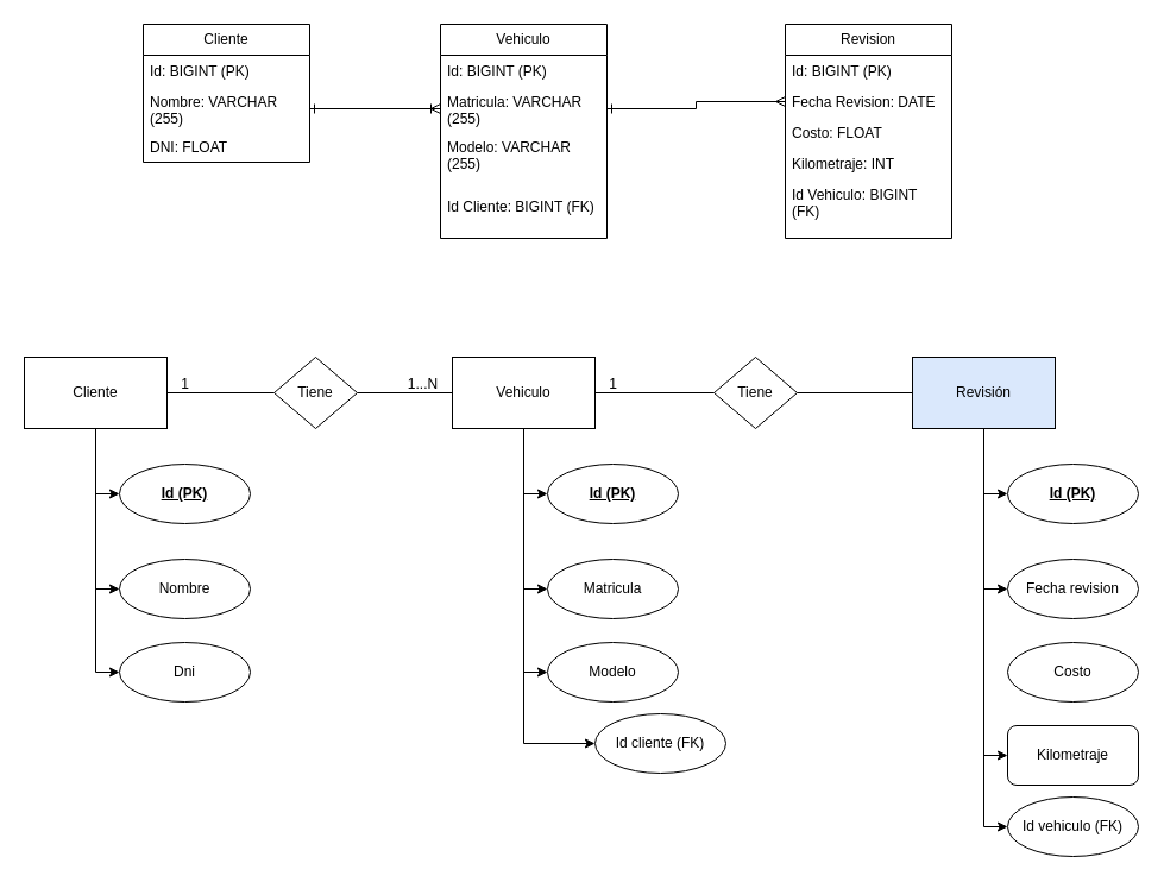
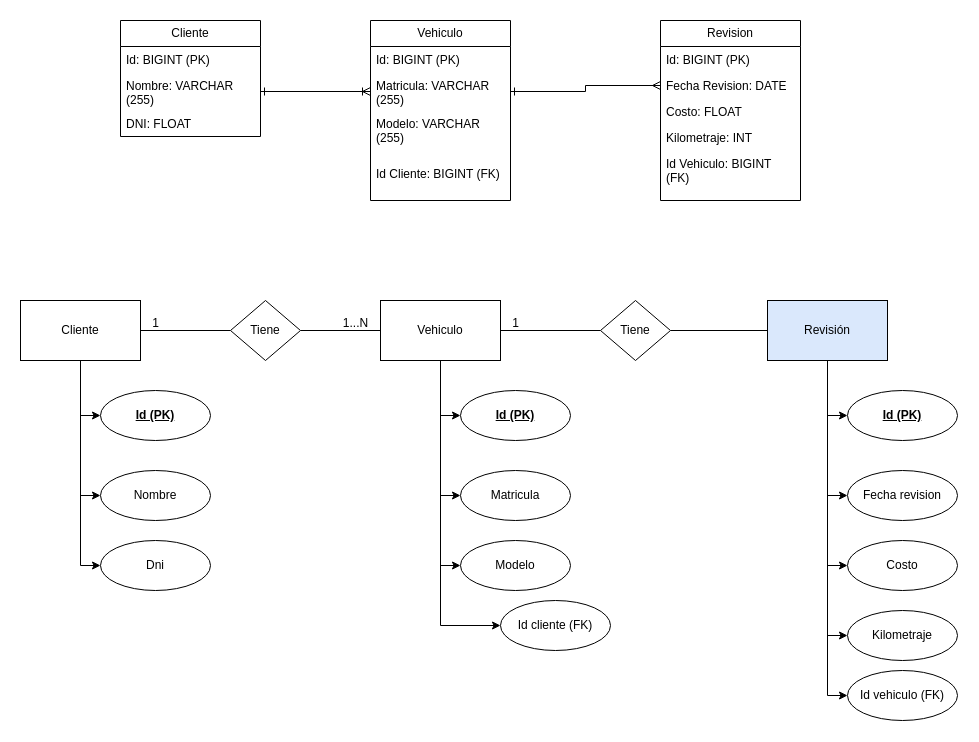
  <mxCell id="0" />
  <mxCell id="1" parent="0" />
  <mxCell id="2" value="Cliente" style="swimlane;fontStyle=0;childLayout=stackLayout;horizontal=1;startSize=26;fillColor=none;horizontalStack=0;resizeParent=1;resizeParentMax=0;resizeLast=0;collapsible=1;marginBottom=0;whiteSpace=wrap;html=1;" vertex="1" parent="1"><mxGeometry x="120" y="20" width="140" height="116" as="geometry" /></mxCell>
  <mxCell id="3" value="Id: BIGINT (PK)" style="text;strokeColor=none;fillColor=none;align=left;verticalAlign=top;spacingLeft=4;spacingRight=4;overflow=hidden;rotatable=0;points=[[0,0.5],[1,0.5]];portConstraint=eastwest;whiteSpace=wrap;html=1;" vertex="1" parent="2"><mxGeometry y="26" width="140" height="26" as="geometry" /></mxCell>
  <mxCell id="4" value="Nombre: VARCHAR (255)" style="text;strokeColor=none;fillColor=none;align=left;verticalAlign=top;spacingLeft=4;spacingRight=4;overflow=hidden;rotatable=0;points=[[0,0.5],[1,0.5]];portConstraint=eastwest;whiteSpace=wrap;html=1;" vertex="1" parent="2"><mxGeometry y="52" width="140" height="38" as="geometry" /></mxCell>
  <mxCell id="5" value="DNI: FLOAT" style="text;strokeColor=none;fillColor=none;align=left;verticalAlign=top;spacingLeft=4;spacingRight=4;overflow=hidden;rotatable=0;points=[[0,0.5],[1,0.5]];portConstraint=eastwest;whiteSpace=wrap;html=1;" vertex="1" parent="2"><mxGeometry y="90" width="140" height="26" as="geometry" /></mxCell>
  <mxCell id="6" value="Vehiculo" style="swimlane;fontStyle=0;childLayout=stackLayout;horizontal=1;startSize=26;fillColor=none;horizontalStack=0;resizeParent=1;resizeParentMax=0;resizeLast=0;collapsible=1;marginBottom=0;whiteSpace=wrap;html=1;" vertex="1" parent="1"><mxGeometry x="370" y="20" width="140" height="180" as="geometry" /></mxCell>
  <mxCell id="7" value="Id: BIGINT (PK)" style="text;strokeColor=none;fillColor=none;align=left;verticalAlign=top;spacingLeft=4;spacingRight=4;overflow=hidden;rotatable=0;points=[[0,0.5],[1,0.5]];portConstraint=eastwest;whiteSpace=wrap;html=1;" vertex="1" parent="6"><mxGeometry y="26" width="140" height="26" as="geometry" /></mxCell>
  <mxCell id="8" value="Matricula: VARCHAR (255)" style="text;strokeColor=none;fillColor=none;align=left;verticalAlign=top;spacingLeft=4;spacingRight=4;overflow=hidden;rotatable=0;points=[[0,0.5],[1,0.5]];portConstraint=eastwest;whiteSpace=wrap;html=1;" vertex="1" parent="6"><mxGeometry y="52" width="140" height="38" as="geometry" /></mxCell>
  <mxCell id="9" value="Modelo: VARCHAR (255)" style="text;strokeColor=none;fillColor=none;align=left;verticalAlign=top;spacingLeft=4;spacingRight=4;overflow=hidden;rotatable=0;points=[[0,0.5],[1,0.5]];portConstraint=eastwest;whiteSpace=wrap;html=1;" vertex="1" parent="6"><mxGeometry y="90" width="140" height="50" as="geometry" /></mxCell>
  <mxCell id="10" value="Id Cliente: BIGINT (FK)" style="text;strokeColor=none;fillColor=none;align=left;verticalAlign=top;spacingLeft=4;spacingRight=4;overflow=hidden;rotatable=0;points=[[0,0.5],[1,0.5]];portConstraint=eastwest;whiteSpace=wrap;html=1;" vertex="1" parent="6"><mxGeometry y="140" width="140" height="40" as="geometry" /></mxCell>
  <mxCell id="11" value="Revision" style="swimlane;fontStyle=0;childLayout=stackLayout;horizontal=1;startSize=26;fillColor=none;horizontalStack=0;resizeParent=1;resizeParentMax=0;resizeLast=0;collapsible=1;marginBottom=0;whiteSpace=wrap;html=1;" vertex="1" parent="1"><mxGeometry x="660" y="20" width="140" height="180" as="geometry" /></mxCell>
  <mxCell id="12" value="Id: BIGINT (PK)" style="text;strokeColor=none;fillColor=none;align=left;verticalAlign=top;spacingLeft=4;spacingRight=4;overflow=hidden;rotatable=0;points=[[0,0.5],[1,0.5]];portConstraint=eastwest;whiteSpace=wrap;html=1;" vertex="1" parent="11"><mxGeometry y="26" width="140" height="26" as="geometry" /></mxCell>
  <mxCell id="13" value="Fecha Revision: DATE" style="text;strokeColor=none;fillColor=none;align=left;verticalAlign=top;spacingLeft=4;spacingRight=4;overflow=hidden;rotatable=0;points=[[0,0.5],[1,0.5]];portConstraint=eastwest;whiteSpace=wrap;html=1;" vertex="1" parent="11"><mxGeometry y="52" width="140" height="26" as="geometry" /></mxCell>
  <mxCell id="14" value="Costo: FLOAT" style="text;strokeColor=none;fillColor=none;align=left;verticalAlign=top;spacingLeft=4;spacingRight=4;overflow=hidden;rotatable=0;points=[[0,0.5],[1,0.5]];portConstraint=eastwest;whiteSpace=wrap;html=1;" vertex="1" parent="11"><mxGeometry y="78" width="140" height="26" as="geometry" /></mxCell>
  <mxCell id="15" value="Kilometraje: INT" style="text;strokeColor=none;fillColor=none;align=left;verticalAlign=top;spacingLeft=4;spacingRight=4;overflow=hidden;rotatable=0;points=[[0,0.5],[1,0.5]];portConstraint=eastwest;whiteSpace=wrap;html=1;" vertex="1" parent="11"><mxGeometry y="104" width="140" height="26" as="geometry" /></mxCell>
  <mxCell id="16" value="Id Vehiculo: BIGINT (FK)" style="text;strokeColor=none;fillColor=none;align=left;verticalAlign=top;spacingLeft=4;spacingRight=4;overflow=hidden;rotatable=0;points=[[0,0.5],[1,0.5]];portConstraint=eastwest;whiteSpace=wrap;html=1;" vertex="1" parent="11"><mxGeometry y="130" width="140" height="50" as="geometry" /></mxCell>
  <mxCell id="17" style="edgeStyle=orthogonalEdgeStyle;rounded=0;orthogonalLoop=1;jettySize=auto;html=1;entryX=0;entryY=0.5;entryDx=0;entryDy=0;endArrow=ERoneToMany;endFill=0;startArrow=ERone;startFill=0;" edge="1" parent="1" source="4" target="8"><mxGeometry relative="1" as="geometry" /></mxCell>
  <mxCell id="18" style="edgeStyle=orthogonalEdgeStyle;rounded=0;orthogonalLoop=1;jettySize=auto;html=1;startArrow=ERone;startFill=0;endArrow=ERmany;endFill=0;" edge="1" parent="1" source="8" target="13"><mxGeometry relative="1" as="geometry" /></mxCell>
  <mxCell id="19" style="edgeStyle=orthogonalEdgeStyle;rounded=0;orthogonalLoop=1;jettySize=auto;html=1;entryX=0;entryY=0.5;entryDx=0;entryDy=0;" edge="1" parent="1" source="23" target="35"><mxGeometry relative="1" as="geometry" /></mxCell>
  <mxCell id="20" style="edgeStyle=orthogonalEdgeStyle;rounded=0;orthogonalLoop=1;jettySize=auto;html=1;entryX=0;entryY=0.5;entryDx=0;entryDy=0;" edge="1" parent="1" source="23" target="36"><mxGeometry relative="1" as="geometry" /></mxCell>
  <mxCell id="21" style="edgeStyle=orthogonalEdgeStyle;rounded=0;orthogonalLoop=1;jettySize=auto;html=1;entryX=0;entryY=0.5;entryDx=0;entryDy=0;" edge="1" parent="1" source="23" target="37"><mxGeometry relative="1" as="geometry" /></mxCell>
  <mxCell id="22" style="edgeStyle=orthogonalEdgeStyle;rounded=0;orthogonalLoop=1;jettySize=auto;html=1;entryX=0;entryY=0.5;entryDx=0;entryDy=0;endArrow=none;endFill=0;startArrow=none;startFill=0;" edge="1" parent="1" source="23" target="48"><mxGeometry relative="1" as="geometry" /></mxCell>
  <mxCell id="23" value="Cliente" style="rounded=0;whiteSpace=wrap;html=1;" vertex="1" parent="1"><mxGeometry x="20" y="300" width="120" height="60" as="geometry" /></mxCell>
  <mxCell id="24" style="edgeStyle=orthogonalEdgeStyle;rounded=0;orthogonalLoop=1;jettySize=auto;html=1;entryX=0;entryY=0.5;entryDx=0;entryDy=0;" edge="1" parent="1" source="28" target="38"><mxGeometry relative="1" as="geometry" /></mxCell>
  <mxCell id="25" style="edgeStyle=orthogonalEdgeStyle;rounded=0;orthogonalLoop=1;jettySize=auto;html=1;entryX=0;entryY=0.5;entryDx=0;entryDy=0;" edge="1" parent="1" source="28" target="39"><mxGeometry relative="1" as="geometry" /></mxCell>
  <mxCell id="26" style="edgeStyle=orthogonalEdgeStyle;rounded=0;orthogonalLoop=1;jettySize=auto;html=1;entryX=0;entryY=0.5;entryDx=0;entryDy=0;" edge="1" parent="1" source="28" target="40"><mxGeometry relative="1" as="geometry" /></mxCell>
  <mxCell id="27" style="edgeStyle=orthogonalEdgeStyle;rounded=0;orthogonalLoop=1;jettySize=auto;html=1;entryX=0;entryY=0.5;entryDx=0;entryDy=0;" edge="1" parent="1" source="28" target="41"><mxGeometry relative="1" as="geometry" /></mxCell>
  <mxCell id="28" value="Vehiculo" style="rounded=0;whiteSpace=wrap;html=1;" vertex="1" parent="1"><mxGeometry x="380" y="300" width="120" height="60" as="geometry" /></mxCell>
  <mxCell id="29" style="edgeStyle=orthogonalEdgeStyle;rounded=0;orthogonalLoop=1;jettySize=auto;html=1;entryX=0;entryY=0.5;entryDx=0;entryDy=0;" edge="1" parent="1" source="34" target="42"><mxGeometry relative="1" as="geometry" /></mxCell>
  <mxCell id="30" style="edgeStyle=orthogonalEdgeStyle;rounded=0;orthogonalLoop=1;jettySize=auto;html=1;entryX=0;entryY=0.5;entryDx=0;entryDy=0;" edge="1" parent="1" source="34" target="43"><mxGeometry relative="1" as="geometry" /></mxCell>
+ <mxCell id="31" style="edgeStyle=orthogonalEdgeStyle;rounded=0;orthogonalLoop=1;jettySize=auto;html=1;entryX=0;entryY=0.5;entryDx=0;entryDy=0;" edge="1" parent="1" source="34" target="44"><mxGeometry relative="1" as="geometry" /></mxCell>
  <mxCell id="32" style="edgeStyle=orthogonalEdgeStyle;rounded=0;orthogonalLoop=1;jettySize=auto;html=1;entryX=0;entryY=0.5;entryDx=0;entryDy=0;" edge="1" parent="1" source="34" target="45"><mxGeometry relative="1" as="geometry" /></mxCell>
  <mxCell id="33" style="edgeStyle=orthogonalEdgeStyle;rounded=0;orthogonalLoop=1;jettySize=auto;html=1;entryX=0;entryY=0.5;entryDx=0;entryDy=0;" edge="1" parent="1" source="34" target="46"><mxGeometry relative="1" as="geometry" /></mxCell>
  <mxCell id="34" value="Revisión" style="rounded=0;whiteSpace=wrap;html=1;fillColor=#dae8fc;" vertex="1" parent="1"><mxGeometry x="767" y="300" width="120" height="60" as="geometry" /></mxCell>
  <mxCell id="35" value="&lt;u&gt;&lt;b&gt;Id (PK)&lt;/b&gt;&lt;/u&gt;" style="ellipse;whiteSpace=wrap;html=1;" vertex="1" parent="1"><mxGeometry x="100" y="390" width="110" height="50" as="geometry" /></mxCell>
  <mxCell id="36" value="Nombre" style="ellipse;whiteSpace=wrap;html=1;" vertex="1" parent="1"><mxGeometry x="100" y="470" width="110" height="50" as="geometry" /></mxCell>
  <mxCell id="37" value="Dni" style="ellipse;whiteSpace=wrap;html=1;" vertex="1" parent="1"><mxGeometry x="100" y="540" width="110" height="50" as="geometry" /></mxCell>
  <mxCell id="38" value="&lt;b&gt;&lt;u&gt;Id (PK)&lt;/u&gt;&lt;/b&gt;" style="ellipse;whiteSpace=wrap;html=1;" vertex="1" parent="1"><mxGeometry x="460" y="390" width="110" height="50" as="geometry" /></mxCell>
  <mxCell id="39" value="Matricula" style="ellipse;whiteSpace=wrap;html=1;" vertex="1" parent="1"><mxGeometry x="460" y="470" width="110" height="50" as="geometry" /></mxCell>
  <mxCell id="40" value="Modelo" style="ellipse;whiteSpace=wrap;html=1;" vertex="1" parent="1"><mxGeometry x="460" y="540" width="110" height="50" as="geometry" /></mxCell>
  <mxCell id="41" value="Id cliente (FK)" style="ellipse;whiteSpace=wrap;html=1;" vertex="1" parent="1"><mxGeometry x="500" y="600" width="110" height="50" as="geometry" /></mxCell>
  <mxCell id="42" value="&lt;b&gt;&lt;u&gt;Id (PK)&lt;/u&gt;&lt;/b&gt;" style="ellipse;whiteSpace=wrap;html=1;" vertex="1" parent="1"><mxGeometry x="847" y="390" width="110" height="50" as="geometry" /></mxCell>
  <mxCell id="43" value="Fecha revision" style="ellipse;whiteSpace=wrap;html=1;" vertex="1" parent="1"><mxGeometry x="847" y="470" width="110" height="50" as="geometry" /></mxCell>
  <mxCell id="44" value="Costo" style="ellipse;whiteSpace=wrap;html=1;" vertex="1" parent="1"><mxGeometry x="847" y="540" width="110" height="50" as="geometry" /></mxCell>
- <mxCell id="45" value="Kilometraje" style="whiteSpace=wrap;html=1;rounded=1;" vertex="1" parent="1"><mxGeometry x="847" y="610" width="110" height="50" as="geometry" /></mxCell>
+ <mxCell id="45" value="Kilometraje" style="ellipse;whiteSpace=wrap;html=1;" vertex="1" parent="1"><mxGeometry x="847" y="610" width="110" height="50" as="geometry" /></mxCell>
  <mxCell id="46" value="Id vehiculo (FK)" style="ellipse;whiteSpace=wrap;html=1;" vertex="1" parent="1"><mxGeometry x="847" y="670" width="110" height="50" as="geometry" /></mxCell>
  <mxCell id="47" style="edgeStyle=orthogonalEdgeStyle;rounded=0;orthogonalLoop=1;jettySize=auto;html=1;entryX=0;entryY=0.5;entryDx=0;entryDy=0;endArrow=none;endFill=0;" edge="1" parent="1" source="48" target="28"><mxGeometry relative="1" as="geometry" /></mxCell>
  <mxCell id="48" value="Tiene" style="rhombus;whiteSpace=wrap;html=1;" vertex="1" parent="1"><mxGeometry x="230" y="300" width="70" height="60" as="geometry" /></mxCell>
  <mxCell id="49" style="edgeStyle=orthogonalEdgeStyle;rounded=0;orthogonalLoop=1;jettySize=auto;html=1;entryX=0;entryY=0.5;entryDx=0;entryDy=0;endArrow=none;endFill=0;" edge="1" parent="1" source="51" target="34"><mxGeometry relative="1" as="geometry" /></mxCell>
  <mxCell id="50" style="edgeStyle=orthogonalEdgeStyle;rounded=0;orthogonalLoop=1;jettySize=auto;html=1;entryX=1;entryY=0.5;entryDx=0;entryDy=0;endArrow=none;endFill=0;startArrow=none;startFill=0;" edge="1" parent="1" source="51" target="28"><mxGeometry relative="1" as="geometry" /></mxCell>
  <mxCell id="51" value="Tiene" style="rhombus;whiteSpace=wrap;html=1;" vertex="1" parent="1"><mxGeometry x="600" y="300" width="70" height="60" as="geometry" /></mxCell>
  <mxCell id="52" value="1" style="text;html=1;align=center;verticalAlign=middle;resizable=0;points=[];autosize=1;strokeColor=none;fillColor=none;" vertex="1" parent="1"><mxGeometry x="500" y="308" width="30" height="30" as="geometry" /></mxCell>
  <mxCell id="53" value="1...N" style="text;html=1;align=center;verticalAlign=middle;resizable=0;points=[];autosize=1;strokeColor=none;fillColor=none;" vertex="1" parent="1"><mxGeometry x="330" y="308" width="50" height="30" as="geometry" /></mxCell>
  <mxCell id="54" value="1" style="text;html=1;align=center;verticalAlign=middle;resizable=0;points=[];autosize=1;strokeColor=none;fillColor=none;" vertex="1" parent="1"><mxGeometry x="140" y="308" width="30" height="30" as="geometry" /></mxCell>
